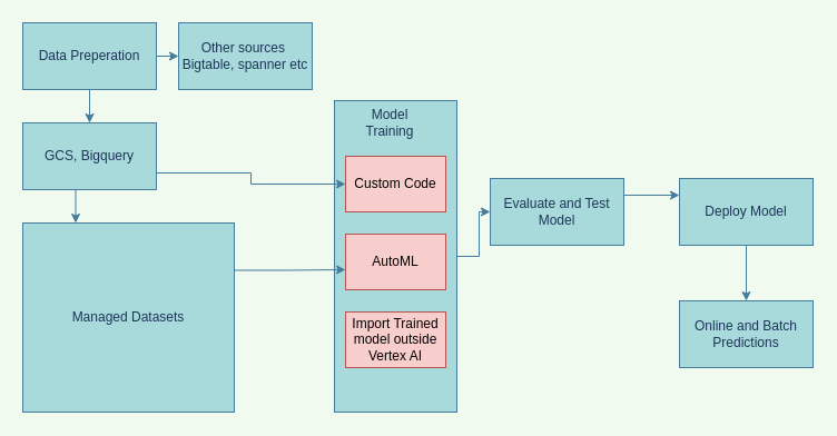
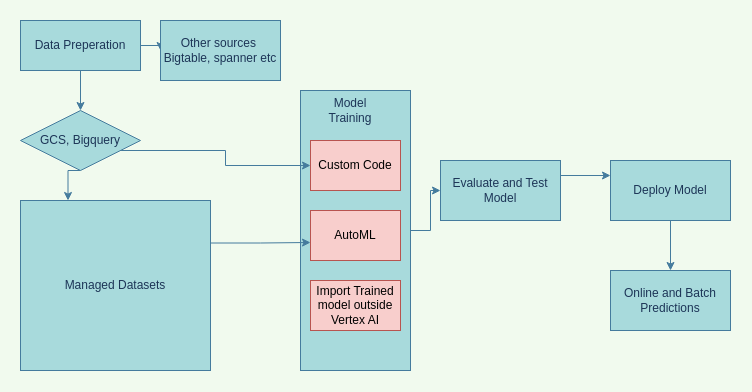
  <mxCell id="0" />
  <mxCell id="1" parent="0" />
  <mxCell id="2" value="" style="endArrow=classic;html=1;strokeColor=#457B9D;fontColor=#1D3557;labelBackgroundColor=#F1FAEE;" edge="1" parent="1"><mxGeometry width="50" height="50" relative="1" as="geometry"><mxPoint x="350" y="180" as="sourcePoint" /><mxPoint x="400" y="130" as="targetPoint" /></mxGeometry></mxCell>
  <mxCell id="3" style="edgeStyle=orthogonalEdgeStyle;rounded=0;orthogonalLoop=1;jettySize=auto;html=1;exitX=0.5;exitY=1;exitDx=0;exitDy=0;entryX=0.5;entryY=0;entryDx=0;entryDy=0;strokeColor=#457B9D;fontColor=#1D3557;labelBackgroundColor=#F1FAEE;" edge="1" parent="1" source="5" target="19"><mxGeometry relative="1" as="geometry" /></mxCell>
  <mxCell id="4" style="edgeStyle=orthogonalEdgeStyle;rounded=0;orthogonalLoop=1;jettySize=auto;html=1;exitX=1;exitY=0.5;exitDx=0;exitDy=0;entryX=0;entryY=0.5;entryDx=0;entryDy=0;strokeColor=#457B9D;fontColor=#1D3557;labelBackgroundColor=#F1FAEE;" edge="1" parent="1" source="5" target="22"><mxGeometry relative="1" as="geometry" /></mxCell>
- <mxCell id="5" value="Data Preperation" style="rounded=0;whiteSpace=wrap;html=1;fillColor=#A8DADC;strokeColor=#457B9D;fontColor=#1D3557;" vertex="1" parent="1"><mxGeometry x="20" y="20" width="120" height="60" as="geometry" /></mxCell>
+ <mxCell id="5" value="Data Preperation" style="rounded=0;whiteSpace=wrap;html=1;fillColor=#A8DADC;strokeColor=#457B9D;fontColor=#1D3557;" vertex="1" parent="1"><mxGeometry x="20" y="20" width="120" height="50" as="geometry" /></mxCell>
  <mxCell id="6" style="edgeStyle=orthogonalEdgeStyle;rounded=0;orthogonalLoop=1;jettySize=auto;html=1;exitX=1;exitY=0.25;exitDx=0;exitDy=0;entryX=0;entryY=0.25;entryDx=0;entryDy=0;strokeColor=#457B9D;fontColor=#1D3557;labelBackgroundColor=#F1FAEE;" edge="1" parent="1" source="7" target="9"><mxGeometry relative="1" as="geometry" /></mxCell>
  <mxCell id="7" value="Evaluate and Test Model" style="rounded=0;whiteSpace=wrap;html=1;fillColor=#A8DADC;strokeColor=#457B9D;fontColor=#1D3557;" vertex="1" parent="1"><mxGeometry x="440" y="160" width="120" height="60" as="geometry" /></mxCell>
  <mxCell id="8" style="edgeStyle=orthogonalEdgeStyle;rounded=0;orthogonalLoop=1;jettySize=auto;html=1;exitX=0.5;exitY=1;exitDx=0;exitDy=0;strokeColor=#457B9D;fontColor=#1D3557;labelBackgroundColor=#F1FAEE;" edge="1" parent="1" source="9" target="10"><mxGeometry relative="1" as="geometry" /></mxCell>
  <mxCell id="9" value="Deploy Model" style="rounded=0;whiteSpace=wrap;html=1;fillColor=#A8DADC;strokeColor=#457B9D;fontColor=#1D3557;" vertex="1" parent="1"><mxGeometry x="610" y="160" width="120" height="60" as="geometry" /></mxCell>
  <mxCell id="10" value="Online and Batch Predictions" style="rounded=0;whiteSpace=wrap;html=1;fillColor=#A8DADC;strokeColor=#457B9D;fontColor=#1D3557;" vertex="1" parent="1"><mxGeometry x="610" y="270" width="120" height="60" as="geometry" /></mxCell>
  <mxCell id="11" value="Managed Datasets" style="rounded=0;whiteSpace=wrap;html=1;fillColor=#A8DADC;strokeColor=#457B9D;fontColor=#1D3557;" vertex="1" parent="1"><mxGeometry x="20" y="200" width="190" height="170" as="geometry" /></mxCell>
  <mxCell id="12" style="edgeStyle=orthogonalEdgeStyle;rounded=0;orthogonalLoop=1;jettySize=auto;html=1;exitX=1;exitY=0.5;exitDx=0;exitDy=0;entryX=0;entryY=0.5;entryDx=0;entryDy=0;strokeColor=#457B9D;fontColor=#1D3557;labelBackgroundColor=#F1FAEE;" edge="1" parent="1" source="13" target="7"><mxGeometry relative="1" as="geometry" /></mxCell>
  <mxCell id="13" value="" style="rounded=0;whiteSpace=wrap;html=1;fillColor=#A8DADC;strokeColor=#457B9D;fontColor=#1D3557;" vertex="1" parent="1"><mxGeometry x="300" y="90" width="110" height="280" as="geometry" /></mxCell>
  <mxCell id="14" value="AutoML" style="rounded=0;whiteSpace=wrap;html=1;fillColor=#f8cecc;strokeColor=#b85450;" vertex="1" parent="1"><mxGeometry x="310" y="210" width="90" height="50" as="geometry" /></mxCell>
  <mxCell id="15" value="Custom Code" style="rounded=0;whiteSpace=wrap;html=1;fillColor=#f8cecc;strokeColor=#b85450;" vertex="1" parent="1"><mxGeometry x="310" y="140" width="90" height="50" as="geometry" /></mxCell>
  <mxCell id="16" value="Import Trained model outside Vertex AI" style="rounded=0;whiteSpace=wrap;html=1;fillColor=#f8cecc;strokeColor=#b85450;" vertex="1" parent="1"><mxGeometry x="310" y="280" width="90" height="50" as="geometry" /></mxCell>
  <mxCell id="17" style="edgeStyle=orthogonalEdgeStyle;rounded=0;orthogonalLoop=1;jettySize=auto;html=1;exitX=0.5;exitY=1;exitDx=0;exitDy=0;entryX=0.25;entryY=0;entryDx=0;entryDy=0;strokeColor=#457B9D;fontColor=#1D3557;labelBackgroundColor=#F1FAEE;" edge="1" parent="1" source="19" target="11"><mxGeometry relative="1" as="geometry"><mxPoint x="80" y="195" as="targetPoint" /></mxGeometry></mxCell>
  <mxCell id="18" style="edgeStyle=orthogonalEdgeStyle;rounded=0;orthogonalLoop=1;jettySize=auto;html=1;exitX=1;exitY=0.75;exitDx=0;exitDy=0;entryX=0;entryY=0.5;entryDx=0;entryDy=0;strokeColor=#457B9D;fontColor=#1D3557;labelBackgroundColor=#F1FAEE;" edge="1" parent="1" source="19" target="15"><mxGeometry relative="1" as="geometry" /></mxCell>
- <mxCell id="19" value="GCS, Bigquery" style="rounded=0;whiteSpace=wrap;html=1;fillColor=#A8DADC;strokeColor=#457B9D;fontColor=#1D3557;" vertex="1" parent="1"><mxGeometry x="20" y="110" width="120" height="60" as="geometry" /></mxCell>
+ <mxCell id="19" value="GCS, Bigquery" style="rhombus;whiteSpace=wrap;html=1;fillColor=#A8DADC;strokeColor=#457B9D;fontColor=#1D3557;" vertex="1" parent="1"><mxGeometry x="20" y="110" width="120" height="60" as="geometry" /></mxCell>
  <mxCell id="20" value="Model Training" style="text;html=1;strokeColor=none;fillColor=none;align=center;verticalAlign=middle;whiteSpace=wrap;rounded=0;fontColor=#1D3557;" vertex="1" parent="1"><mxGeometry x="330" y="100" width="40" height="20" as="geometry" /></mxCell>
  <mxCell id="21" style="edgeStyle=orthogonalEdgeStyle;rounded=0;orthogonalLoop=1;jettySize=auto;html=1;exitX=1;exitY=0.25;exitDx=0;exitDy=0;strokeColor=#457B9D;fontColor=#1D3557;labelBackgroundColor=#F1FAEE;" edge="1" parent="1" source="11"><mxGeometry relative="1" as="geometry"><mxPoint x="310" y="242" as="targetPoint" /><Array as="points"><mxPoint x="260" y="243" /></Array></mxGeometry></mxCell>
  <mxCell id="22" value="Other sources&amp;nbsp;&lt;br&gt;Bigtable, spanner etc" style="rounded=0;whiteSpace=wrap;html=1;fillColor=#A8DADC;strokeColor=#457B9D;fontColor=#1D3557;" vertex="1" parent="1"><mxGeometry x="160" y="20" width="120" height="60" as="geometry" /></mxCell>
